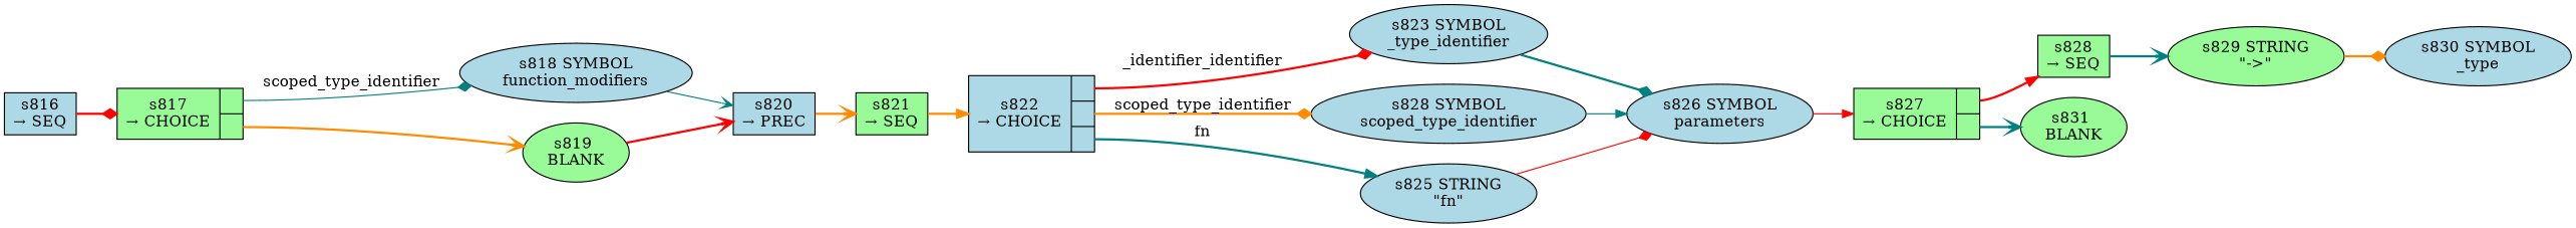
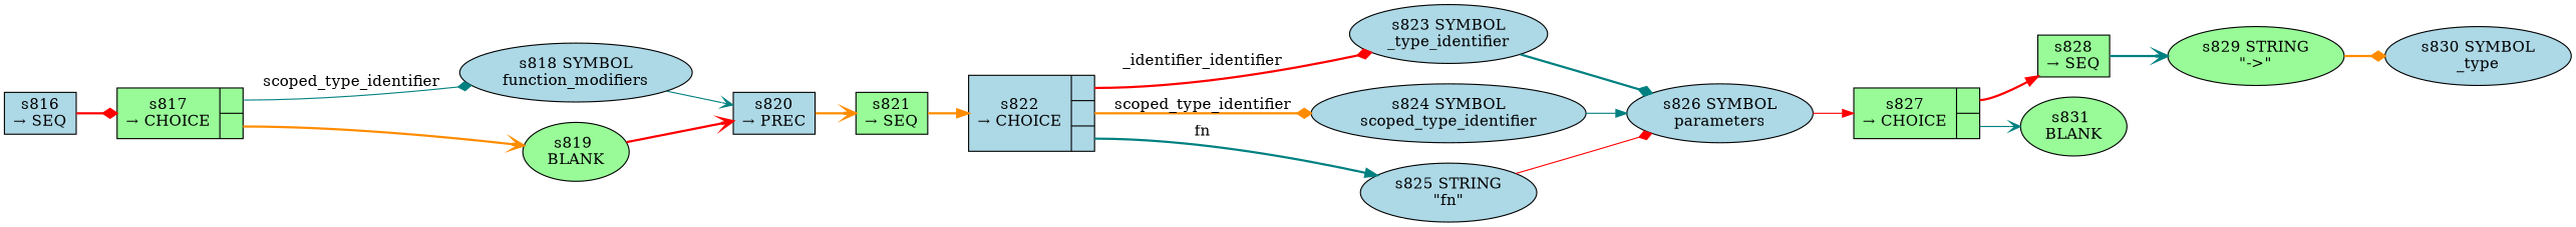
  digraph {
    rankdir=LR
    node [fillcolor=lightblue style=filled]
    edge [arrowhead=diamond color=teal style=bold]
    n1 [fixedsize=false label="s816\n&rarr; SEQ" peripheries=1 shape=record]
    n2 [fillcolor=palegreen fixedsize=false label="{s817\n&rarr; CHOICE|{<p0>|<p1>}}" peripheries=1 shape=record]
    n3 [label="s818 SYMBOL\nfunction_modifiers"]
    n4 [fillcolor=palegreen label="s819 \nBLANK"]
    n5 [fixedsize=false label="s820\n&rarr; PREC" peripheries=1 shape=record]
    n6 [fillcolor=palegreen fixedsize=false label="s821\n&rarr; SEQ" peripheries=1 shape=record]
    n7 [fixedsize=false label="{s822\n&rarr; CHOICE|{<p0>|<p1>|<p2>}}" peripheries=1 shape=record]
    n8 [label="s823 SYMBOL\n_type_identifier"]
-   n9 [label="s828 SYMBOL\nscoped_type_identifier"]
+   n9 [label="s824 SYMBOL\nscoped_type_identifier"]
    n10 [label="s825 STRING\n\"fn\""]
    n11 [label="s826 SYMBOL\nparameters"]
    n12 [fillcolor=palegreen fixedsize=false label="{s827\n&rarr; CHOICE|{<p0>|<p1>}}" peripheries=1 shape=record]
    n13 [fillcolor=palegreen fixedsize=false label="s828\n&rarr; SEQ" peripheries=1 shape=record]
    n14 [fillcolor=palegreen label="s831 \nBLANK"]
    n15 [fillcolor=palegreen label="s829 STRING\n\"->\""]
    n16 [label="s830 SYMBOL\n_type"]
    n1 -> n2 [color=red]
    n2 -> n3 [label=scoped_type_identifier style=solid tailport=p0]
    n2 -> n4 [arrowhead=vee color=darkorange tailport=p1]
    n3 -> n5 [arrowhead=vee style=solid]
    n4 -> n5 [arrowhead=vee color=red]
    n5 -> n6 [arrowhead=vee color=darkorange]
    n6 -> n7 [arrowhead=normal color=darkorange]
    n7 -> n8 [color=red label=_identifier_identifier tailport=p0]
    n7 -> n9 [color=darkorange label=scoped_type_identifier tailport=p1]
    n7 -> n10 [arrowhead=normal label=fn tailport=p2]
    n8 -> n11
    n9 -> n11 [arrowhead=normal style=solid]
    n10 -> n11 [color=red style=solid]
    n11 -> n12 [arrowhead=normal color=red style=solid]
    n12 -> n13 [arrowhead=normal color=red tailport=p0]
-   n12 -> n14 [arrowhead=vee tailport=p1]
+   n12 -> n14 [arrowhead=vee style=solid tailport=p1]
    n13 -> n15 [arrowhead=vee]
    n15 -> n16 [color=darkorange]
  }
